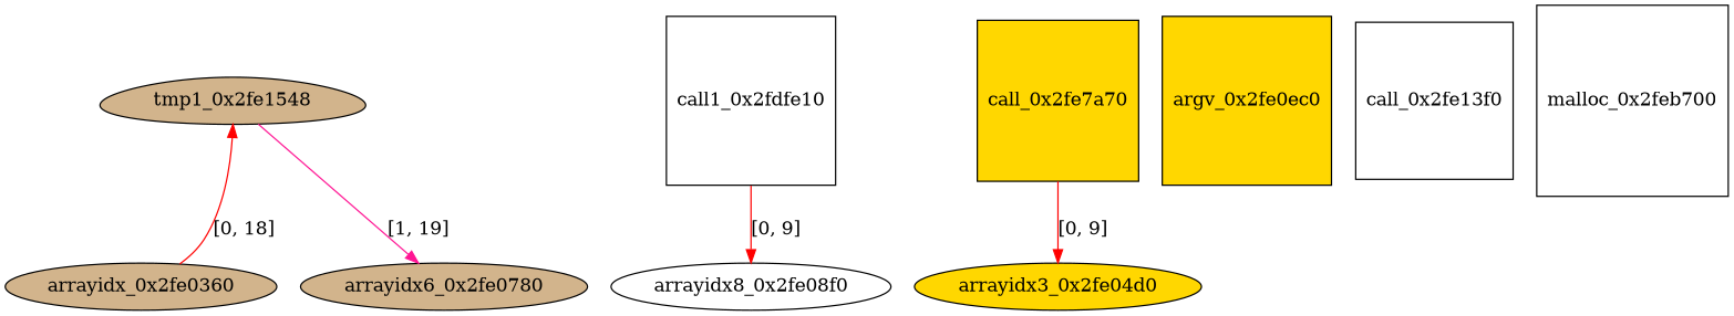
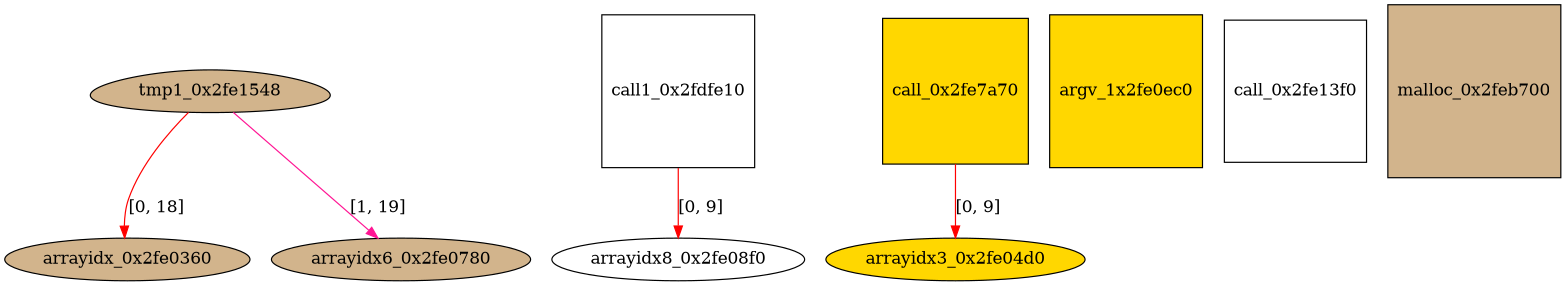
  digraph {
    node [fillcolor=white shape=square style=filled]
    edge [color=red]
    tmp1_0x2fe1548 [fillcolor=tan shape=egg]
    arrayidx_0x2fe0360 [fillcolor=tan shape=ellipse]
    arrayidx6_0x2fe0780 [fillcolor=tan shape=ellipse]
    arrayidx8_0x2fe08f0 [shape=ellipse]
    call1_0x2fdfe10
    arrayidx3_0x2fe04d0 [fillcolor=gold shape=ellipse]
    call_0x2fe7a70 [fillcolor=gold]
-   argv_0x2fe0ec0 [fillcolor=gold]
+   argv_0x2fe0ec0 [fillcolor=gold label=argv_1x2fe0ec0]
    call_0x2fe13f0
-   malloc_0x2feb700
-   arrayidx_0x2fe0360 -> tmp1_0x2fe1548 [label="[0, 18]"]
+   malloc_0x2feb700 [fillcolor=tan]
+   tmp1_0x2fe1548 -> arrayidx_0x2fe0360 [label="[0, 18]"]
    tmp1_0x2fe1548 -> arrayidx6_0x2fe0780 [color=deeppink label="[1, 19]"]
    call1_0x2fdfe10 -> arrayidx8_0x2fe08f0 [label="[0, 9]"]
    call_0x2fe7a70 -> arrayidx3_0x2fe04d0 [label="[0, 9]"]
  }
